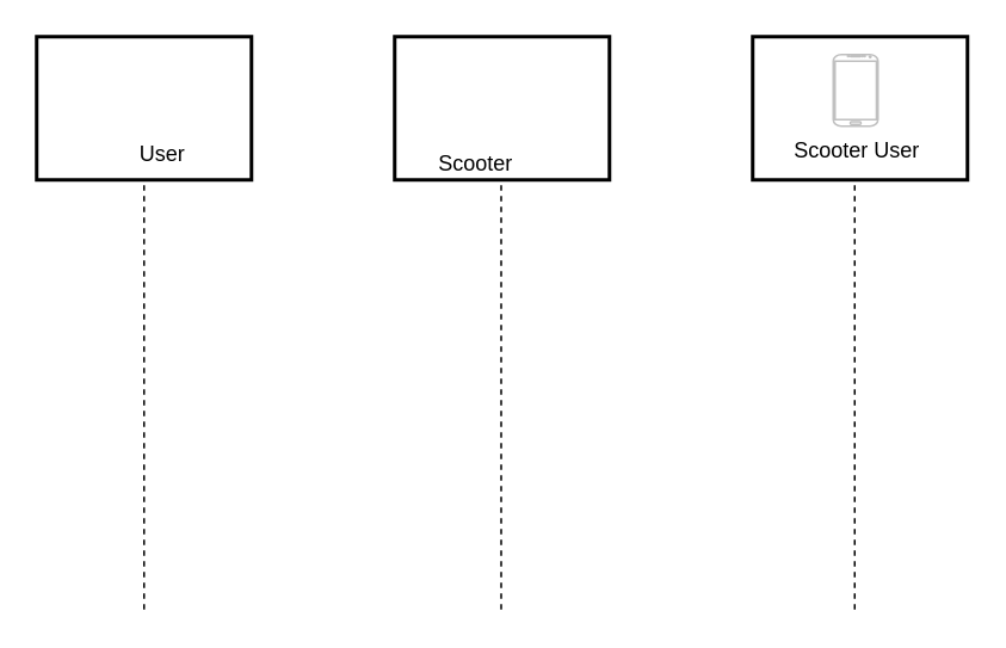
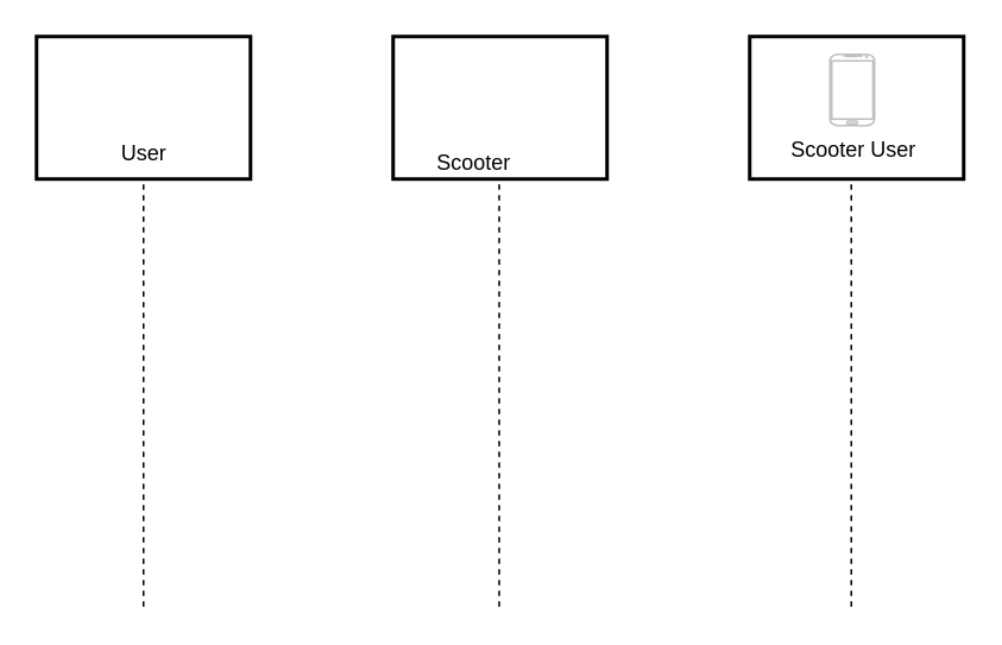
  <mxCell id="0" />
  <mxCell id="1" parent="0" />
  <mxCell id="2" value="" style="rounded=0;whiteSpace=wrap;html=1;fillColor=none;strokeWidth=2;" vertex="1" parent="1"><mxGeometry x="220" y="20" width="120" height="80" as="geometry" /></mxCell>
  <mxCell id="3" value="" style="rounded=0;whiteSpace=wrap;html=1;fillColor=none;strokeWidth=2;" vertex="1" parent="1"><mxGeometry x="20" y="20" width="120" height="80" as="geometry" /></mxCell>
  <mxCell id="4" value="" style="rounded=0;whiteSpace=wrap;html=1;fillColor=none;strokeWidth=2;" vertex="1" parent="1"><mxGeometry x="420" y="20" width="120" height="80" as="geometry" /></mxCell>
  <mxCell id="5" value="Scooter" style="shape=mxgraph.signs.transportation.scooter;html=1;pointerEvents=1;fillColor=#FFFFFF;strokeColor=none;verticalLabelPosition=bottom;verticalAlign=top;align=center;strokeWidth=2;" vertex="1" parent="1"><mxGeometry x="230.25" y="35" width="69.5" height="42" as="geometry" /></mxCell>
  <mxCell id="6" value="Scooter User" style="verticalLabelPosition=bottom;verticalAlign=top;html=1;shadow=0;dashed=0;strokeWidth=1;shape=mxgraph.android.phone2;strokeColor=#c0c0c0;fillColor=#FFFFFF;" vertex="1" parent="1"><mxGeometry x="465" y="30" width="25" height="40" as="geometry" /></mxCell>
- <mxCell id="7" value="User" style="verticalLabelPosition=bottom;html=1;verticalAlign=top;align=center;strokeColor=none;fillColor=#FFFFFF;shape=mxgraph.azure.user;strokeWidth=2;" vertex="1" parent="1"><mxGeometry x="70" y="32" width="40" height="40" as="geometry" /></mxCell>
+ <mxCell id="7" value="User" style="verticalLabelPosition=bottom;html=1;verticalAlign=top;align=center;strokeColor=none;fillColor=#FFFFFF;shape=mxgraph.azure.user;strokeWidth=2;" vertex="1" parent="1"><mxGeometry x="60" y="32" width="40" height="40" as="geometry" /></mxCell>
  <mxCell id="8" value="" style="endArrow=none;dashed=1;html=1;entryX=0.5;entryY=1;entryDx=0;entryDy=0;" edge="1" parent="1" target="3"><mxGeometry width="50" height="50" relative="1" as="geometry"><mxPoint x="80" y="340" as="sourcePoint" /><mxPoint x="390" y="130" as="targetPoint" /></mxGeometry></mxCell>
  <mxCell id="9" value="" style="endArrow=none;dashed=1;html=1;entryX=0.5;entryY=1;entryDx=0;entryDy=0;" edge="1" parent="1"><mxGeometry width="50" height="50" relative="1" as="geometry"><mxPoint x="279.5" y="340" as="sourcePoint" /><mxPoint x="279.5" y="100" as="targetPoint" /></mxGeometry></mxCell>
  <mxCell id="10" value="" style="endArrow=none;dashed=1;html=1;entryX=0.5;entryY=1;entryDx=0;entryDy=0;" edge="1" parent="1"><mxGeometry width="50" height="50" relative="1" as="geometry"><mxPoint x="477" y="340" as="sourcePoint" /><mxPoint x="477" y="100" as="targetPoint" /></mxGeometry></mxCell>
